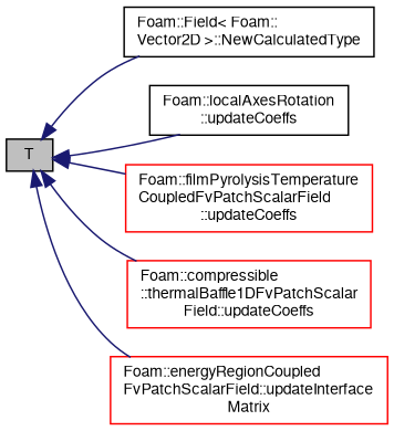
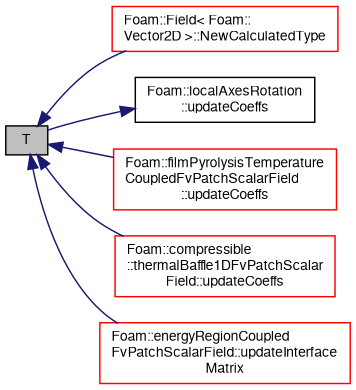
  digraph {
    rankdir=LR
    node [color=black fontname=FreeSans fontsize=10 shape=record]
    edge [color=midnightblue dir=back fontname=FreeSans fontsize=10 labelfontname=FreeSans labelfontsize=10 style=solid]
    n1 [fillcolor=grey75 fontcolor=black height=0.2 label=T style=filled width=0.4]
-   n2 [height=0.2 label="Foam::Field\< Foam::\lVector2D \>::NewCalculatedType" width=0.4]
+   n2 [color=red height=0.2 label="Foam::Field\< Foam::\lVector2D \>::NewCalculatedType" width=0.4]
    n3 [height=0.2 label="Foam::localAxesRotation\l::updateCoeffs" width=0.4]
    n4 [color=red height=0.2 label="Foam::filmPyrolysisTemperature\lCoupledFvPatchScalarField\l::updateCoeffs" width=0.4]
    n5 [color=red height=0.2 label="Foam::compressible\l::thermalBaffle1DFvPatchScalar\lField::updateCoeffs" width=0.4]
    n6 [color=red height=0.2 label="Foam::energyRegionCoupled\lFvPatchScalarField::updateInterface\lMatrix" width=0.4]
    n1 -> n2
-   n1 -> n3
+   n3 -> n1
    n1 -> n4
    n1 -> n5
    n1 -> n6
  }
